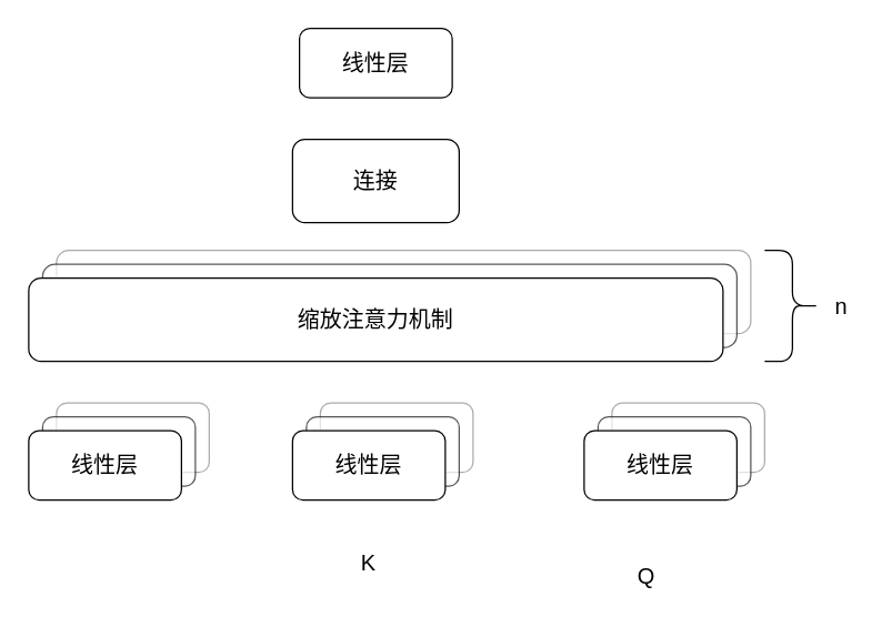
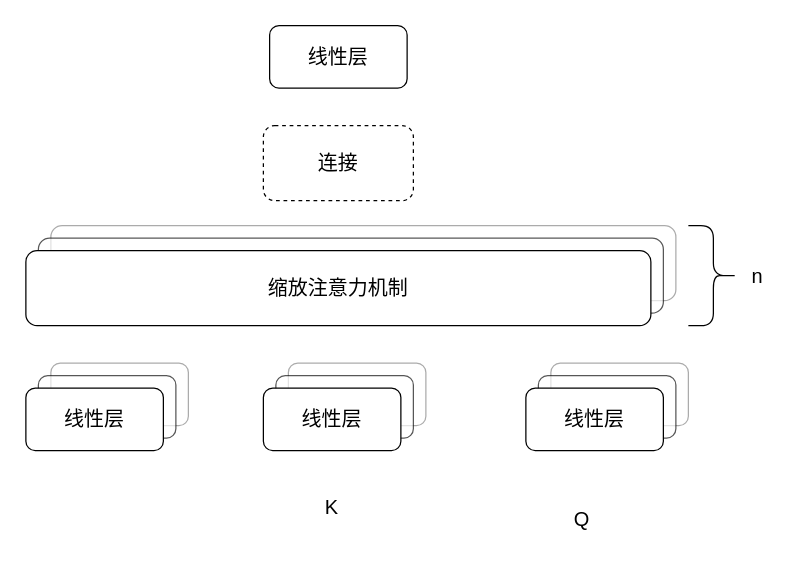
  <mxCell id="0" />
  <mxCell id="1" parent="0" />
  <mxCell id="2" value="" style="rounded=1;whiteSpace=wrap;html=1;fontSize=16;opacity=33;" vertex="1" parent="1"><mxGeometry x="40" y="180" width="500" height="60" as="geometry" /></mxCell>
  <mxCell id="3" value="" style="rounded=1;whiteSpace=wrap;html=1;fontSize=16;opacity=66;" vertex="1" parent="1"><mxGeometry x="30" y="190" width="500" height="60" as="geometry" /></mxCell>
  <mxCell id="4" value="" style="rounded=1;whiteSpace=wrap;html=1;fontSize=16;opacity=33;" vertex="1" parent="1"><mxGeometry x="40" y="290" width="110" height="50" as="geometry" /></mxCell>
  <mxCell id="5" value="" style="rounded=1;whiteSpace=wrap;html=1;fontSize=16;textShadow=1;opacity=66;" vertex="1" parent="1"><mxGeometry x="30" y="300" width="110" height="50" as="geometry" /></mxCell>
  <mxCell id="6" value="线性层" style="rounded=1;whiteSpace=wrap;html=1;fontSize=16;" vertex="1" parent="1"><mxGeometry x="20" y="310" width="110" height="50" as="geometry" /></mxCell>
  <mxCell id="7" value="缩放注意力机制" style="rounded=1;whiteSpace=wrap;html=1;fontSize=16;" vertex="1" parent="1"><mxGeometry x="20" y="200" width="500" height="60" as="geometry" /></mxCell>
- <mxCell id="8" value="连接" style="rounded=1;whiteSpace=wrap;html=1;fontSize=16;" vertex="1" parent="1"><mxGeometry x="210" y="100" width="120" height="60" as="geometry" /></mxCell>
+ <mxCell id="8" value="连接" style="rounded=1;whiteSpace=wrap;html=1;fontSize=16;dashed=1;" vertex="1" parent="1"><mxGeometry x="210" y="100" width="120" height="60" as="geometry" /></mxCell>
  <mxCell id="9" value="线性层" style="rounded=1;whiteSpace=wrap;html=1;fontSize=16;" vertex="1" parent="1"><mxGeometry x="215" y="20" width="110" height="50" as="geometry" /></mxCell>
  <mxCell id="10" value="" style="shape=curlyBracket;whiteSpace=wrap;html=1;rounded=1;flipH=1;labelPosition=right;verticalLabelPosition=middle;align=left;verticalAlign=middle;fontSize=16;" vertex="1" parent="1"><mxGeometry x="550" y="180" width="40" height="80" as="geometry" /></mxCell>
  <mxCell id="11" value="n" style="text;html=1;align=center;verticalAlign=middle;resizable=0;points=[];autosize=1;strokeColor=none;fillColor=none;rotation=0;fontSize=16;" vertex="1" parent="1"><mxGeometry x="590" y="205" width="30" height="30" as="geometry" /></mxCell>
  <mxCell id="12" value="K" style="text;html=1;align=center;verticalAlign=middle;whiteSpace=wrap;rounded=0;fontSize=16;" vertex="1" parent="1"><mxGeometry x="235" y="390" width="60" height="30" as="geometry" /></mxCell>
  <mxCell id="13" value="Q" style="text;html=1;align=center;verticalAlign=middle;whiteSpace=wrap;rounded=0;fontSize=16;" vertex="1" parent="1"><mxGeometry x="435" y="400" width="60" height="30" as="geometry" /></mxCell>
  <mxCell id="14" value="" style="rounded=1;whiteSpace=wrap;html=1;fontSize=16;opacity=33;" vertex="1" parent="1"><mxGeometry x="230" y="290" width="110" height="50" as="geometry" /></mxCell>
  <mxCell id="15" value="" style="rounded=1;whiteSpace=wrap;html=1;fontSize=16;textShadow=1;opacity=66;" vertex="1" parent="1"><mxGeometry x="220" y="300" width="110" height="50" as="geometry" /></mxCell>
  <mxCell id="16" value="线性层" style="rounded=1;whiteSpace=wrap;html=1;fontSize=16;" vertex="1" parent="1"><mxGeometry x="210" y="310" width="110" height="50" as="geometry" /></mxCell>
  <mxCell id="17" value="" style="rounded=1;whiteSpace=wrap;html=1;fontSize=16;opacity=33;" vertex="1" parent="1"><mxGeometry x="440" y="290" width="110" height="50" as="geometry" /></mxCell>
  <mxCell id="18" value="" style="rounded=1;whiteSpace=wrap;html=1;fontSize=16;textShadow=1;opacity=66;" vertex="1" parent="1"><mxGeometry x="430" y="300" width="110" height="50" as="geometry" /></mxCell>
  <mxCell id="19" value="线性层" style="rounded=1;whiteSpace=wrap;html=1;fontSize=16;" vertex="1" parent="1"><mxGeometry x="420" y="310" width="110" height="50" as="geometry" /></mxCell>
